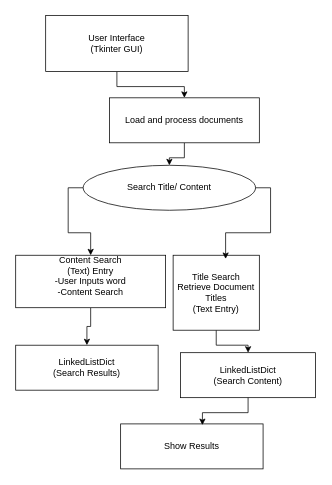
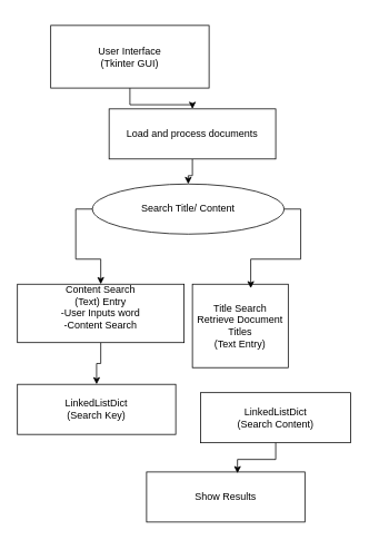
  <mxCell id="0" />
  <mxCell id="1" parent="0" />
  <mxCell id="2" style="edgeStyle=orthogonalEdgeStyle;rounded=0;orthogonalLoop=1;jettySize=auto;html=1;exitX=0.5;exitY=1;exitDx=0;exitDy=0;entryX=0.5;entryY=0;entryDx=0;entryDy=0;" edge="1" parent="1" source="3" target="14"><mxGeometry relative="1" as="geometry" /></mxCell>
- <mxCell id="3" value="User Interface&lt;div&gt;(Tkinter GUI)&lt;/div&gt;" style="rounded=0;whiteSpace=wrap;html=1;" vertex="1" parent="1"><mxGeometry x="60" y="20" width="190" height="75" as="geometry" /></mxCell>
- <mxCell id="4" style="edgeStyle=orthogonalEdgeStyle;rounded=0;orthogonalLoop=1;jettySize=auto;html=1;" edge="1" parent="1" source="5" target="12"><mxGeometry relative="1" as="geometry" /></mxCell>
+ <mxCell id="3" value="User Interface&lt;div&gt;(Tkinter GUI)&lt;/div&gt;" style="rounded=0;whiteSpace=wrap;html=1;" vertex="1" parent="1"><mxGeometry x="60" y="30" width="190" height="75" as="geometry" /></mxCell>
  <mxCell id="5" value="Title Search&lt;div&gt;Retrieve Document Titles&lt;br&gt;&lt;div&gt;(Text Entry)&lt;/div&gt;&lt;/div&gt;" style="rounded=0;whiteSpace=wrap;html=1;" vertex="1" parent="1"><mxGeometry x="230" y="340" width="115" height="100" as="geometry" /></mxCell>
  <mxCell id="6" style="edgeStyle=orthogonalEdgeStyle;rounded=0;orthogonalLoop=1;jettySize=auto;html=1;exitX=0.5;exitY=1;exitDx=0;exitDy=0;" edge="1" parent="1" source="7" target="8"><mxGeometry relative="1" as="geometry" /></mxCell>
  <mxCell id="7" value="Content Search&lt;div&gt;(Text) Entry&lt;/div&gt;&lt;div&gt;-User Inputs word&lt;/div&gt;&lt;div&gt;-Content Search&lt;/div&gt;&lt;div&gt;&lt;br&gt;&lt;/div&gt;" style="rounded=0;whiteSpace=wrap;html=1;" vertex="1" parent="1"><mxGeometry x="20" y="340" width="200" height="70" as="geometry" /></mxCell>
- <mxCell id="8" value="LinkedListDict&lt;div&gt;(Search Results)&lt;/div&gt;" style="rounded=0;whiteSpace=wrap;html=1;" vertex="1" parent="1"><mxGeometry x="20" y="460" width="190" height="60" as="geometry" /></mxCell>
+ <mxCell id="8" value="LinkedListDict&lt;div&gt;(Search Key)&lt;/div&gt;" style="rounded=0;whiteSpace=wrap;html=1;" vertex="1" parent="1"><mxGeometry x="20" y="460" width="190" height="60" as="geometry" /></mxCell>
  <mxCell id="9" style="edgeStyle=orthogonalEdgeStyle;rounded=0;orthogonalLoop=1;jettySize=auto;html=1;exitX=0;exitY=0.5;exitDx=0;exitDy=0;" edge="1" parent="1" source="10" target="7"><mxGeometry relative="1" as="geometry" /></mxCell>
  <mxCell id="10" value="Search Title/ Content" style="ellipse;whiteSpace=wrap;html=1;" vertex="1" parent="1"><mxGeometry x="110" y="220" width="230" height="60" as="geometry" /></mxCell>
  <mxCell id="11" style="edgeStyle=orthogonalEdgeStyle;rounded=0;orthogonalLoop=1;jettySize=auto;html=1;exitX=1;exitY=0.5;exitDx=0;exitDy=0;entryX=0.609;entryY=0.049;entryDx=0;entryDy=0;entryPerimeter=0;" edge="1" parent="1" source="10" target="5"><mxGeometry relative="1" as="geometry" /></mxCell>
  <mxCell id="12" value="LinkedListDict&lt;div&gt;(Search Content)&lt;/div&gt;" style="rounded=0;whiteSpace=wrap;html=1;" vertex="1" parent="1"><mxGeometry x="240" y="470" width="180" height="60" as="geometry" /></mxCell>
  <mxCell id="13" style="edgeStyle=orthogonalEdgeStyle;rounded=0;orthogonalLoop=1;jettySize=auto;html=1;exitX=0.5;exitY=1;exitDx=0;exitDy=0;" edge="1" parent="1" source="14" target="10"><mxGeometry relative="1" as="geometry" /></mxCell>
- <mxCell id="14" value="Load and process documents" style="rounded=0;whiteSpace=wrap;html=1;" vertex="1" parent="1"><mxGeometry x="145" y="130" width="200" height="60" as="geometry" /></mxCell>
- <mxCell id="15" value="Show Results" style="rounded=0;whiteSpace=wrap;html=1;" vertex="1" parent="1"><mxGeometry x="160" y="565" width="190" height="60" as="geometry" /></mxCell>
+ <mxCell id="14" value="Load and process documents" style="rounded=0;whiteSpace=wrap;html=1;" vertex="1" parent="1"><mxGeometry x="130" y="130" width="200" height="60" as="geometry" /></mxCell>
+ <mxCell id="15" value="Show Results" style="rounded=0;whiteSpace=wrap;html=1;" vertex="1" parent="1"><mxGeometry x="175" y="565" width="190" height="60" as="geometry" /></mxCell>
  <mxCell id="16" style="edgeStyle=orthogonalEdgeStyle;rounded=0;orthogonalLoop=1;jettySize=auto;html=1;entryX=0.574;entryY=0.025;entryDx=0;entryDy=0;entryPerimeter=0;" edge="1" parent="1" source="12" target="15"><mxGeometry relative="1" as="geometry" /></mxCell>
